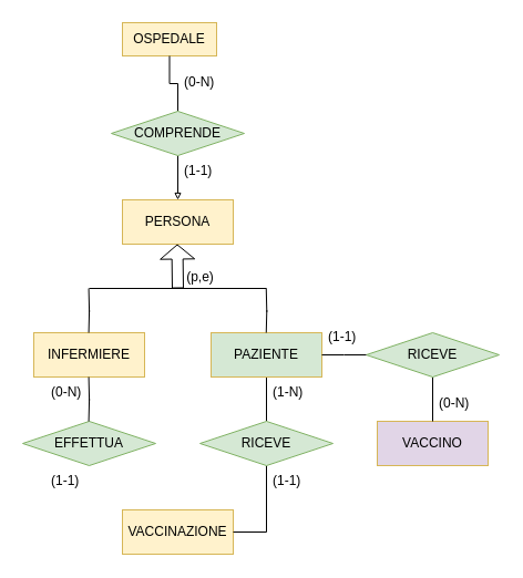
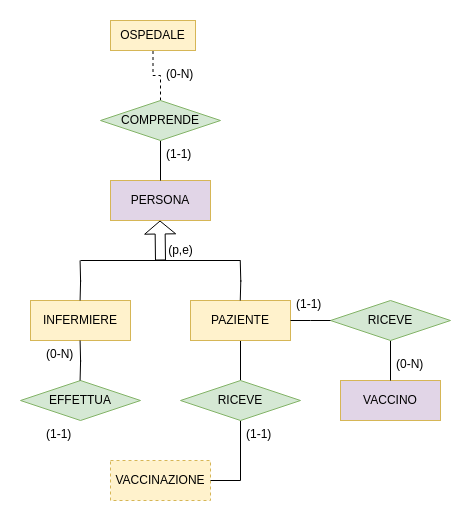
  <mxCell id="0" />
  <mxCell id="1" parent="0" />
- <mxCell id="2" value="PERSONA" style="whiteSpace=wrap;html=1;align=center;fillColor=#fff2cc;strokeColor=#d6b656;" parent="1" vertex="1"><mxGeometry x="110" y="180" width="100" height="40" as="geometry" /></mxCell>
+ <mxCell id="2" value="PERSONA" style="whiteSpace=wrap;html=1;align=center;fillColor=#e1d5e7;strokeColor=#d6b656;" parent="1" vertex="1"><mxGeometry x="110" y="180" width="100" height="40" as="geometry" /></mxCell>
  <mxCell id="3" value="&lt;font style=&quot;font-size: 12px&quot;&gt;OSPEDALE&lt;/font&gt;" style="whiteSpace=wrap;html=1;align=center;fontSize=9;fillColor=#fff2cc;strokeColor=#d6b656;" parent="1" vertex="1"><mxGeometry x="110" y="20" width="85" height="30" as="geometry" /></mxCell>
  <mxCell id="4" value="" style="shape=flexArrow;endArrow=classic;html=1;fontSize=9;endSize=4;" parent="1" edge="1"><mxGeometry width="50" height="50" relative="1" as="geometry"><mxPoint x="160" y="260" as="sourcePoint" /><mxPoint x="159.5" y="220" as="targetPoint" /></mxGeometry></mxCell>
  <mxCell id="5" value="" style="endArrow=none;html=1;fontSize=9;endSize=4;" parent="1" edge="1"><mxGeometry width="50" height="50" relative="1" as="geometry"><mxPoint x="80" y="260" as="sourcePoint" /><mxPoint x="240" y="260" as="targetPoint" /></mxGeometry></mxCell>
  <mxCell id="6" value="(p,e)" style="text;html=1;align=center;verticalAlign=middle;resizable=0;points=[];autosize=1;strokeColor=none;fontSize=12;" parent="1" vertex="1"><mxGeometry x="160" y="240" width="40" height="20" as="geometry" /></mxCell>
  <mxCell id="7" value="INFERMIERE" style="whiteSpace=wrap;html=1;align=center;fontSize=12;fillColor=#fff2cc;strokeColor=#d6b656;" parent="1" vertex="1"><mxGeometry x="30" y="300" width="100" height="40" as="geometry" /></mxCell>
  <mxCell id="8" style="edgeStyle=orthogonalEdgeStyle;rounded=0;orthogonalLoop=1;jettySize=auto;html=1;exitX=0.5;exitY=1;exitDx=0;exitDy=0;entryX=0.5;entryY=0;entryDx=0;entryDy=0;endArrow=none;endFill=0;" parent="1" source="9" target="16" edge="1"><mxGeometry relative="1" as="geometry" /></mxCell>
- <mxCell id="9" value="PAZIENTE" style="whiteSpace=wrap;html=1;align=center;fontSize=12;fillColor=#d5e8d4;strokeColor=#d6b656;" parent="1" vertex="1"><mxGeometry x="190" y="300" width="100" height="40" as="geometry" /></mxCell>
- <mxCell id="10" style="edgeStyle=orthogonalEdgeStyle;rounded=0;orthogonalLoop=1;jettySize=auto;html=1;exitX=0.5;exitY=0;exitDx=0;exitDy=0;entryX=0.5;entryY=1;entryDx=0;entryDy=0;fontSize=9;startArrow=none;startFill=0;endArrow=none;endFill=0;endSize=4;" parent="1" source="12" target="3" edge="1"><mxGeometry relative="1" as="geometry" /></mxCell>
- <mxCell id="11" style="edgeStyle=orthogonalEdgeStyle;rounded=0;orthogonalLoop=1;jettySize=auto;html=1;exitX=0.5;exitY=1;exitDx=0;exitDy=0;entryX=0.5;entryY=0;entryDx=0;entryDy=0;fontSize=9;startArrow=none;startFill=0;endArrow=block;endFill=0;endSize=4;" parent="1" source="12" target="2" edge="1"><mxGeometry relative="1" as="geometry" /></mxCell>
+ <mxCell id="9" value="PAZIENTE" style="whiteSpace=wrap;html=1;align=center;fontSize=12;fillColor=#fff2cc;strokeColor=#d6b656;" parent="1" vertex="1"><mxGeometry x="190" y="300" width="100" height="40" as="geometry" /></mxCell>
+ <mxCell id="10" style="edgeStyle=orthogonalEdgeStyle;rounded=0;orthogonalLoop=1;jettySize=auto;html=1;exitX=0.5;exitY=0;exitDx=0;exitDy=0;entryX=0.5;entryY=1;entryDx=0;entryDy=0;fontSize=9;startArrow=none;startFill=0;endArrow=none;endFill=0;endSize=4;dashed=1;" parent="1" source="12" target="3" edge="1"><mxGeometry relative="1" as="geometry" /></mxCell>
+ <mxCell id="11" style="edgeStyle=orthogonalEdgeStyle;rounded=0;orthogonalLoop=1;jettySize=auto;html=1;exitX=0.5;exitY=1;exitDx=0;exitDy=0;entryX=0.5;entryY=0;entryDx=0;entryDy=0;fontSize=9;startArrow=none;startFill=0;endArrow=none;endFill=0;endSize=4;" parent="1" source="12" target="2" edge="1"><mxGeometry relative="1" as="geometry" /></mxCell>
  <mxCell id="12" value="&lt;span style=&quot;font-size: 12px&quot;&gt;COMPRENDE&lt;/span&gt;" style="shape=rhombus;perimeter=rhombusPerimeter;whiteSpace=wrap;html=1;align=center;fontSize=9;fillColor=#d5e8d4;strokeColor=#82b366;" parent="1" vertex="1"><mxGeometry x="100" y="100" width="120" height="40" as="geometry" /></mxCell>
- <mxCell id="13" value="VACCINAZIONE" style="whiteSpace=wrap;html=1;align=center;fillColor=#fff2cc;strokeColor=#d6b656;" parent="1" vertex="1"><mxGeometry x="110" y="460" width="100" height="40" as="geometry" /></mxCell>
+ <mxCell id="13" value="VACCINAZIONE" style="whiteSpace=wrap;html=1;align=center;fillColor=#fff2cc;strokeColor=#d6b656;dashed=1;" parent="1" vertex="1"><mxGeometry x="110" y="460" width="100" height="40" as="geometry" /></mxCell>
  <mxCell id="14" value="EFFETTUA" style="shape=rhombus;perimeter=rhombusPerimeter;whiteSpace=wrap;html=1;align=center;fillColor=#d5e8d4;strokeColor=#82b366;" parent="1" vertex="1"><mxGeometry x="20" y="380" width="120" height="40" as="geometry" /></mxCell>
  <mxCell id="15" style="edgeStyle=orthogonalEdgeStyle;rounded=0;orthogonalLoop=1;jettySize=auto;html=1;exitX=0.5;exitY=1;exitDx=0;exitDy=0;entryX=1;entryY=0.5;entryDx=0;entryDy=0;endArrow=none;endFill=0;" parent="1" source="16" target="13" edge="1"><mxGeometry relative="1" as="geometry" /></mxCell>
  <mxCell id="16" value="RICEVE" style="shape=rhombus;perimeter=rhombusPerimeter;whiteSpace=wrap;html=1;align=center;fillColor=#d5e8d4;strokeColor=#82b366;" parent="1" vertex="1"><mxGeometry x="180" y="380" width="120" height="40" as="geometry" /></mxCell>
  <mxCell id="17" style="edgeStyle=orthogonalEdgeStyle;rounded=0;orthogonalLoop=1;jettySize=auto;html=1;exitX=0.5;exitY=0;exitDx=0;exitDy=0;entryX=0.5;entryY=1;entryDx=0;entryDy=0;fontSize=9;startArrow=none;startFill=0;endArrow=none;endFill=0;endSize=4;" parent="1" edge="1"><mxGeometry relative="1" as="geometry"><mxPoint x="79.58" y="300" as="sourcePoint" /><mxPoint x="79.58" y="260" as="targetPoint" /></mxGeometry></mxCell>
  <mxCell id="18" style="edgeStyle=orthogonalEdgeStyle;rounded=0;orthogonalLoop=1;jettySize=auto;html=1;exitX=0.5;exitY=0;exitDx=0;exitDy=0;entryX=0.5;entryY=1;entryDx=0;entryDy=0;fontSize=9;startArrow=none;startFill=0;endArrow=none;endFill=0;endSize=4;" parent="1" edge="1"><mxGeometry relative="1" as="geometry"><mxPoint x="239.76" y="300" as="sourcePoint" /><mxPoint x="239.76" y="260" as="targetPoint" /></mxGeometry></mxCell>
  <mxCell id="19" style="edgeStyle=orthogonalEdgeStyle;rounded=0;orthogonalLoop=1;jettySize=auto;html=1;exitX=0.5;exitY=0;exitDx=0;exitDy=0;entryX=0.5;entryY=1;entryDx=0;entryDy=0;fontSize=9;startArrow=none;startFill=0;endArrow=none;endFill=0;endSize=4;" parent="1" edge="1"><mxGeometry relative="1" as="geometry"><mxPoint x="79.58" y="380" as="sourcePoint" /><mxPoint x="79.58" y="340" as="targetPoint" /></mxGeometry></mxCell>
  <mxCell id="20" value="&lt;font style=&quot;font-size: 12px&quot;&gt;VACCINO&lt;/font&gt;" style="whiteSpace=wrap;html=1;align=center;fontSize=9;fillColor=#e1d5e7;strokeColor=#d6b656;" parent="1" vertex="1"><mxGeometry x="340" y="380" width="100" height="40" as="geometry" /></mxCell>
  <mxCell id="21" value="" style="edgeStyle=orthogonalEdgeStyle;rounded=0;orthogonalLoop=1;jettySize=auto;html=1;endArrow=none;endFill=0;" parent="1" source="22" target="20" edge="1"><mxGeometry relative="1" as="geometry" /></mxCell>
  <mxCell id="22" value="RICEVE" style="shape=rhombus;perimeter=rhombusPerimeter;whiteSpace=wrap;html=1;align=center;fillColor=#d5e8d4;strokeColor=#82b366;" parent="1" vertex="1"><mxGeometry x="330" y="300" width="120" height="40" as="geometry" /></mxCell>
  <mxCell id="23" value="(0-N)" style="text;strokeColor=none;fillColor=none;spacingLeft=4;spacingRight=4;overflow=hidden;rotatable=0;points=[[0,0.5],[1,0.5]];portConstraint=eastwest;fontSize=12;" parent="1" vertex="1"><mxGeometry x="160" y="60" width="40" height="30" as="geometry" /></mxCell>
  <mxCell id="24" value="(1-1)" style="text;strokeColor=none;fillColor=none;spacingLeft=4;spacingRight=4;overflow=hidden;rotatable=0;points=[[0,0.5],[1,0.5]];portConstraint=eastwest;fontSize=12;" parent="1" vertex="1"><mxGeometry x="160" y="140" width="40" height="30" as="geometry" /></mxCell>
  <mxCell id="25" value="(1-1)" style="text;strokeColor=none;fillColor=none;spacingLeft=4;spacingRight=4;overflow=hidden;rotatable=0;points=[[0,0.5],[1,0.5]];portConstraint=eastwest;fontSize=12;" parent="1" vertex="1"><mxGeometry x="40" y="420" width="40" height="30" as="geometry" /></mxCell>
  <mxCell id="26" value="(1-1)" style="text;strokeColor=none;fillColor=none;spacingLeft=4;spacingRight=4;overflow=hidden;rotatable=0;points=[[0,0.5],[1,0.5]];portConstraint=eastwest;fontSize=12;" parent="1" vertex="1"><mxGeometry x="240" y="420" width="40" height="30" as="geometry" /></mxCell>
  <mxCell id="27" value="(0-N)" style="text;strokeColor=none;fillColor=none;spacingLeft=4;spacingRight=4;overflow=hidden;rotatable=0;points=[[0,0.5],[1,0.5]];portConstraint=eastwest;fontSize=12;" parent="1" vertex="1"><mxGeometry x="40" y="340" width="40" height="30" as="geometry" /></mxCell>
- <mxCell id="28" value="(1-N)" style="text;strokeColor=none;fillColor=none;spacingLeft=4;spacingRight=4;overflow=hidden;rotatable=0;points=[[0,0.5],[1,0.5]];portConstraint=eastwest;fontSize=12;" parent="1" vertex="1"><mxGeometry x="240" y="340" width="40" height="30" as="geometry" /></mxCell>
  <mxCell id="29" value="(1-1)" style="text;strokeColor=none;fillColor=none;spacingLeft=4;spacingRight=4;overflow=hidden;rotatable=0;points=[[0,0.5],[1,0.5]];portConstraint=eastwest;fontSize=12;" parent="1" vertex="1"><mxGeometry x="290" y="290" width="40" height="30" as="geometry" /></mxCell>
  <mxCell id="30" value="(0-N)" style="text;strokeColor=none;fillColor=none;spacingLeft=4;spacingRight=4;overflow=hidden;rotatable=0;points=[[0,0.5],[1,0.5]];portConstraint=eastwest;fontSize=12;" parent="1" vertex="1"><mxGeometry x="390" y="350" width="40" height="30" as="geometry" /></mxCell>
  <mxCell id="31" value="" style="edgeStyle=orthogonalEdgeStyle;rounded=0;orthogonalLoop=1;jettySize=auto;html=1;endArrow=none;endFill=0;exitX=1;exitY=0.5;exitDx=0;exitDy=0;" edge="1" parent="1" source="9"><mxGeometry relative="1" as="geometry"><mxPoint x="340" y="280" as="sourcePoint" /><mxPoint x="330" y="320" as="targetPoint" /></mxGeometry></mxCell>
